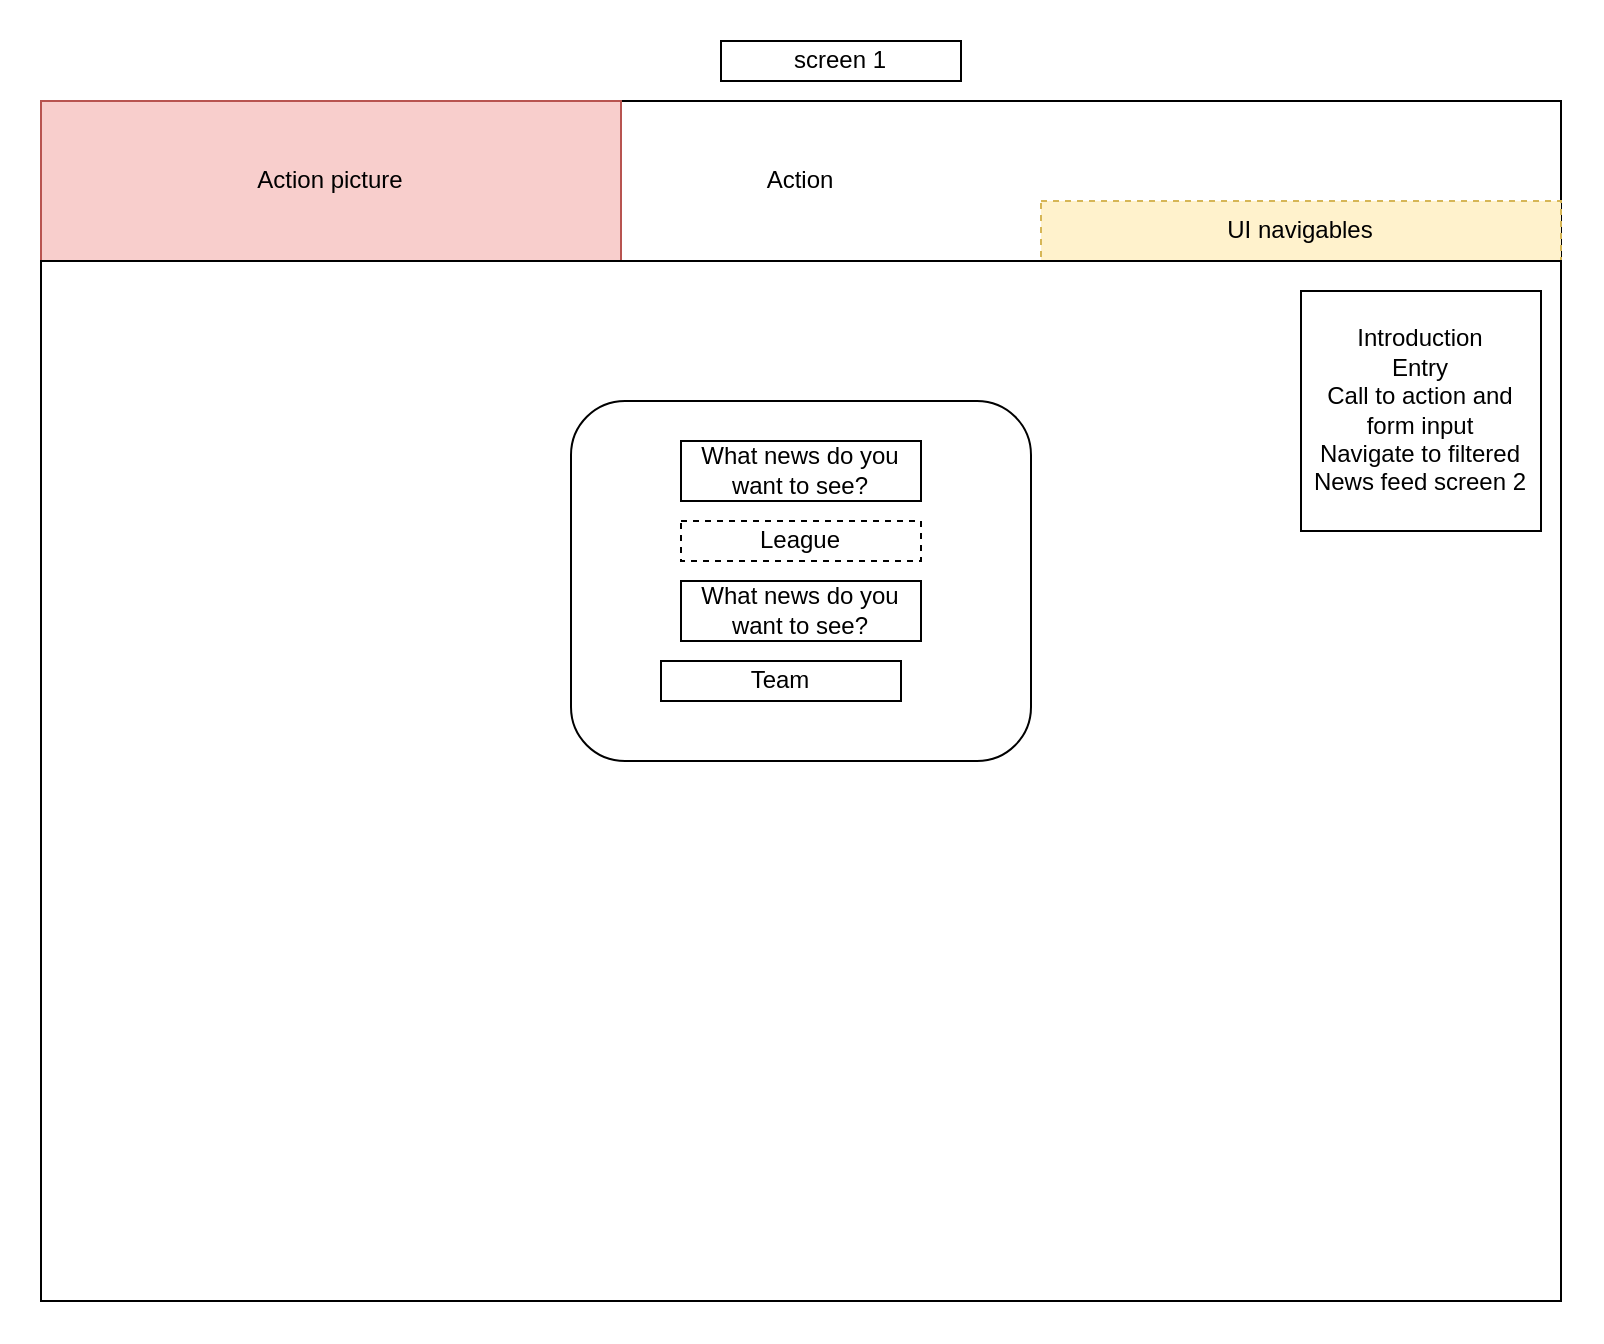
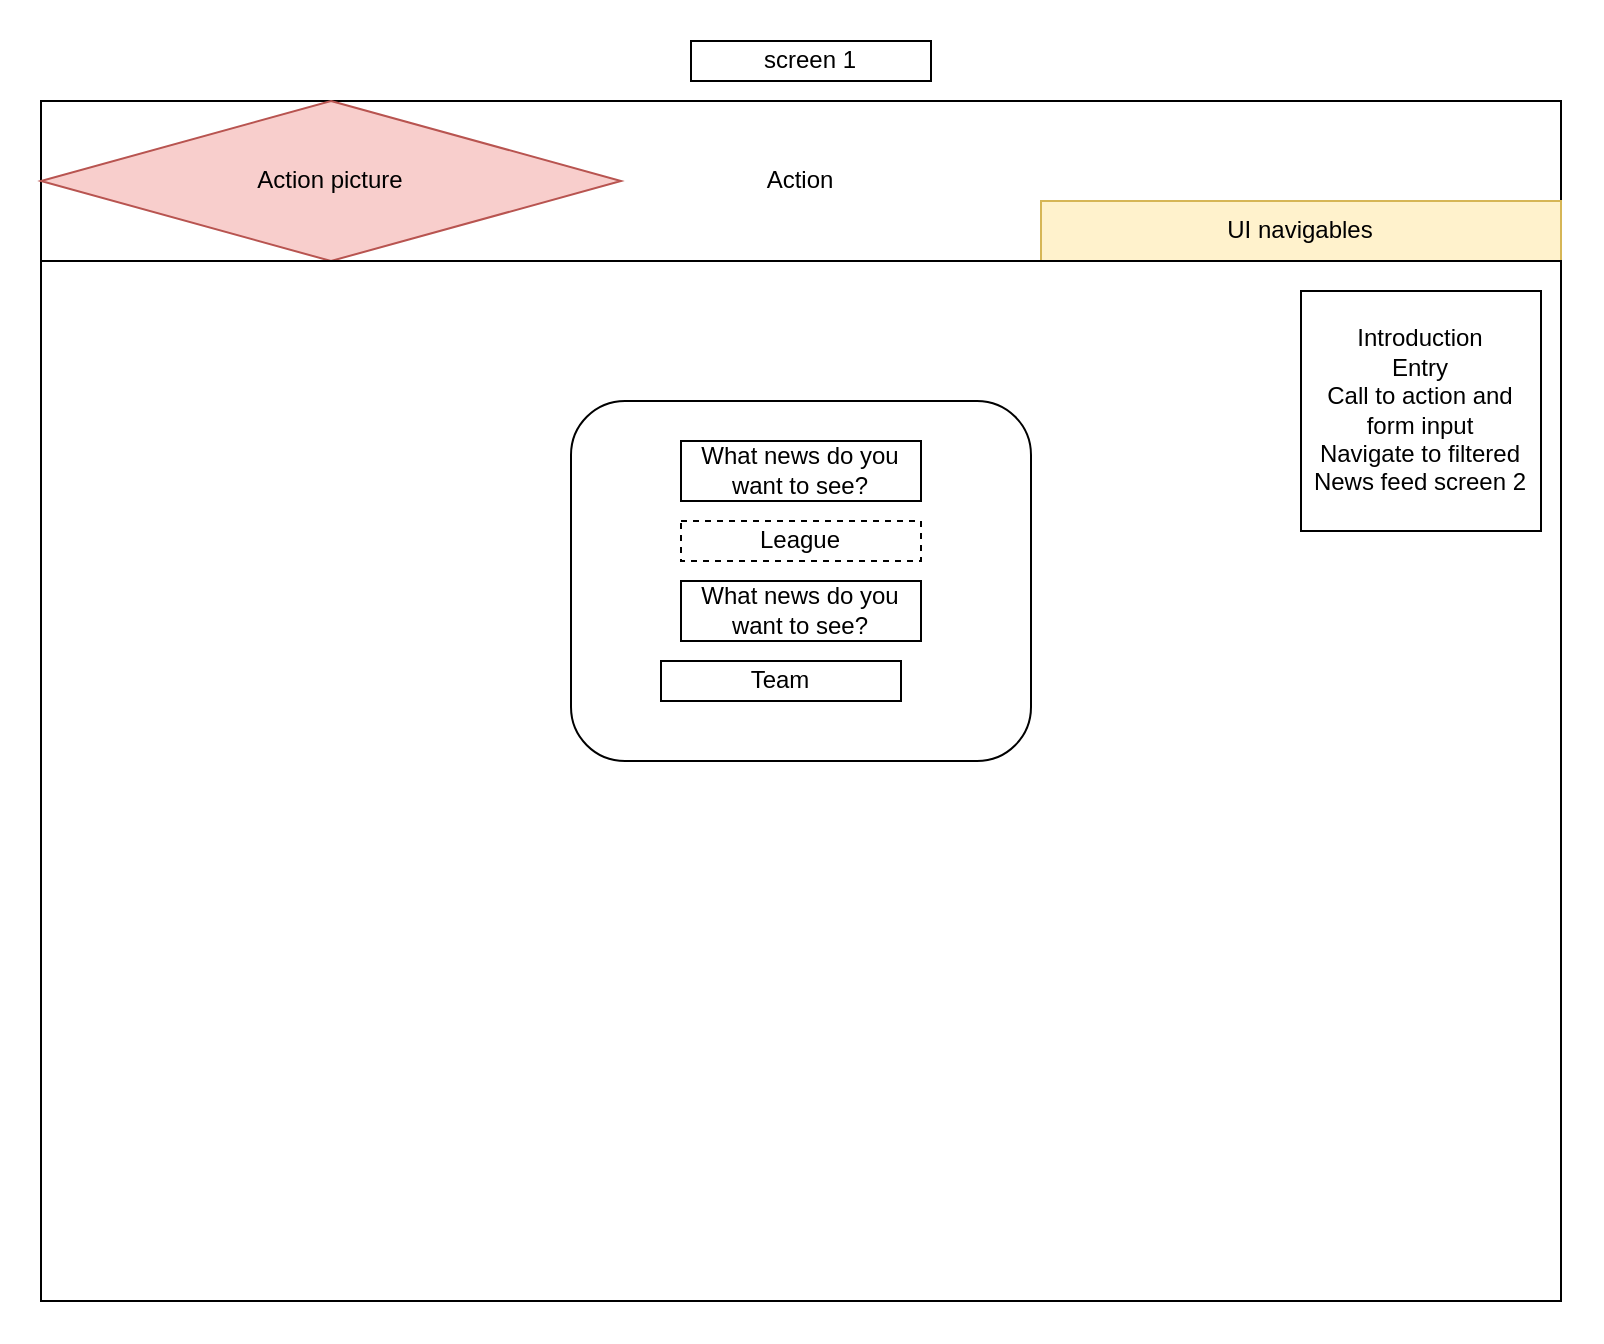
  <mxCell id="0" />
  <mxCell id="1" parent="0" />
  <mxCell id="2" value="Action" style="rounded=0;whiteSpace=wrap;html=1;" parent="1" vertex="1"><mxGeometry x="20" y="50" width="760" height="80" as="geometry" /></mxCell>
- <mxCell id="3" value="UI navigables" style="rounded=0;whiteSpace=wrap;html=1;fillColor=#fff2cc;strokeColor=#d6b656;dashed=1;" parent="1" vertex="1"><mxGeometry x="520" y="100" width="260" height="30" as="geometry" /></mxCell>
- <mxCell id="4" value="Action picture" style="rounded=0;whiteSpace=wrap;html=1;fillColor=#f8cecc;strokeColor=#b85450;" parent="1" vertex="1"><mxGeometry x="20" y="50" width="290" height="80" as="geometry" /></mxCell>
+ <mxCell id="3" value="UI navigables" style="rounded=0;whiteSpace=wrap;html=1;fillColor=#fff2cc;strokeColor=#d6b656;" parent="1" vertex="1"><mxGeometry x="520" y="100" width="260" height="30" as="geometry" /></mxCell>
+ <mxCell id="4" value="Action picture" style="rhombus;whiteSpace=wrap;html=1;fillColor=#f8cecc;strokeColor=#b85450;" parent="1" vertex="1"><mxGeometry x="20" y="50" width="290" height="80" as="geometry" /></mxCell>
  <mxCell id="5" value="" style="rounded=0;whiteSpace=wrap;html=1;" parent="1" vertex="1"><mxGeometry x="20" y="130" width="760" height="520" as="geometry" /></mxCell>
  <mxCell id="6" value="Introduction&lt;br&gt;Entry&lt;br&gt;Call to action and form input&lt;br&gt;Navigate to filtered News feed screen 2" style="whiteSpace=wrap;html=1;aspect=fixed;" parent="1" vertex="1"><mxGeometry x="650" y="145" width="120" height="120" as="geometry" /></mxCell>
- <mxCell id="7" value="screen 1" style="rounded=0;whiteSpace=wrap;html=1;" parent="1" vertex="1"><mxGeometry x="360" y="20" width="120" height="20" as="geometry" /></mxCell>
+ <mxCell id="7" value="screen 1" style="rounded=0;whiteSpace=wrap;html=1;" parent="1" vertex="1"><mxGeometry x="345" y="20" width="120" height="20" as="geometry" /></mxCell>
  <mxCell id="8" value="" style="rounded=1;whiteSpace=wrap;html=1;" vertex="1" parent="1"><mxGeometry x="285" y="200" width="230" height="180" as="geometry" /></mxCell>
  <mxCell id="9" value="What news do you want to see?" style="rounded=0;whiteSpace=wrap;html=1;" vertex="1" parent="1"><mxGeometry x="340" y="220" width="120" height="30" as="geometry" /></mxCell>
  <mxCell id="10" value="League" style="rounded=0;whiteSpace=wrap;html=1;dashed=1;" vertex="1" parent="1"><mxGeometry x="340" y="260" width="120" height="20" as="geometry" /></mxCell>
  <mxCell id="11" value="What news do you want to see?" style="rounded=0;whiteSpace=wrap;html=1;" vertex="1" parent="1"><mxGeometry x="340" y="220" width="120" height="30" as="geometry" /></mxCell>
  <mxCell id="12" value="What news do you want to see?" style="rounded=0;whiteSpace=wrap;html=1;" vertex="1" parent="1"><mxGeometry x="340" y="290" width="120" height="30" as="geometry" /></mxCell>
  <mxCell id="13" value="Team" style="rounded=0;whiteSpace=wrap;html=1;" vertex="1" parent="1"><mxGeometry x="330" y="330" width="120" height="20" as="geometry" /></mxCell>
